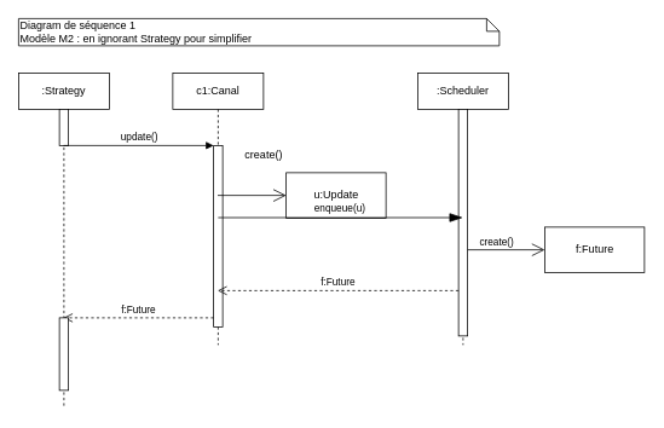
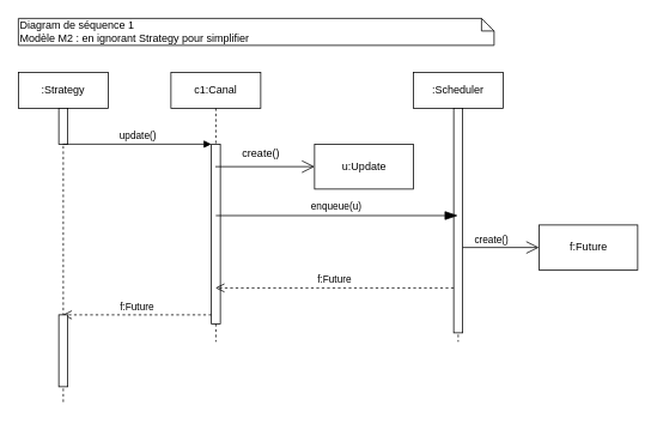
  <mxCell id="0" />
  <mxCell id="1" parent="0" />
  <mxCell id="2" value="Diagram de séquence 1&lt;br&gt;Modèle M2 : en ignorant Strategy pour simplifier" style="shape=note;whiteSpace=wrap;html=1;size=14;verticalAlign=top;align=left;spacingTop=-6;" parent="1" vertex="1"><mxGeometry x="20" y="20" width="530" height="30" as="geometry" /></mxCell>
  <mxCell id="3" value=":Strategy" style="shape=umlLifeline;perimeter=lifelinePerimeter;whiteSpace=wrap;html=1;container=1;collapsible=0;recursiveResize=0;outlineConnect=0;" parent="1" vertex="1"><mxGeometry x="20" y="80" width="100" height="370" as="geometry" /></mxCell>
  <mxCell id="4" value="" style="html=1;points=[];perimeter=orthogonalPerimeter;" parent="3" vertex="1"><mxGeometry x="45" y="40" width="10" height="40" as="geometry" /></mxCell>
  <mxCell id="5" value="c1:Canal" style="shape=umlLifeline;perimeter=lifelinePerimeter;whiteSpace=wrap;html=1;container=1;collapsible=0;recursiveResize=0;outlineConnect=0;" parent="1" vertex="1"><mxGeometry x="190" y="80" width="100" height="300" as="geometry" /></mxCell>
  <mxCell id="6" value="" style="html=1;points=[];perimeter=orthogonalPerimeter;" parent="5" vertex="1"><mxGeometry x="45" y="80" width="10" height="200" as="geometry" /></mxCell>
  <mxCell id="7" value=":Scheduler" style="shape=umlLifeline;perimeter=lifelinePerimeter;whiteSpace=wrap;html=1;container=1;collapsible=0;recursiveResize=0;outlineConnect=0;" parent="1" vertex="1"><mxGeometry x="460" y="80" width="100" height="300" as="geometry" /></mxCell>
  <mxCell id="8" value="" style="html=1;points=[];perimeter=orthogonalPerimeter;" parent="7" vertex="1"><mxGeometry x="45" y="40" width="10" height="250" as="geometry" /></mxCell>
  <mxCell id="9" value="update()" style="html=1;verticalAlign=bottom;endArrow=block;entryX=0;entryY=0;" parent="1" source="3" target="6" edge="1"><mxGeometry relative="1" as="geometry"><mxPoint x="160" y="180" as="sourcePoint" /></mxGeometry></mxCell>
- <mxCell id="10" value="u:Update" style="html=1;" parent="1" vertex="1"><mxGeometry x="315" y="190" width="110" height="50" as="geometry" /></mxCell>
+ <mxCell id="10" value="u:Update" style="html=1;" parent="1" vertex="1"><mxGeometry x="350" y="160" width="110" height="50" as="geometry" /></mxCell>
  <mxCell id="11" value="" style="endArrow=open;endFill=1;endSize=12;html=1;entryX=0;entryY=0.5;entryDx=0;entryDy=0;" parent="1" source="5" target="10" edge="1"><mxGeometry width="160" relative="1" as="geometry"><mxPoint x="260" y="184.5" as="sourcePoint" /><mxPoint x="326.5" y="184.5" as="targetPoint" /></mxGeometry></mxCell>
  <mxCell id="12" value="create()" style="text;html=1;align=center;verticalAlign=middle;resizable=0;points=[];autosize=1;" parent="1" vertex="1"><mxGeometry x="260" y="160" width="60" height="20" as="geometry" /></mxCell>
  <mxCell id="13" value="enqueue(u)" style="endArrow=blockThin;endFill=1;endSize=12;html=1;" parent="1" edge="1"><mxGeometry x="-0.006" y="12" width="160" relative="1" as="geometry"><mxPoint x="240" y="239.5" as="sourcePoint" /><mxPoint x="509.5" y="239.5" as="targetPoint" /><mxPoint y="1" as="offset" /></mxGeometry></mxCell>
  <mxCell id="14" value="f:Future" style="html=1;verticalAlign=bottom;endArrow=open;dashed=1;endSize=8;exitX=0;exitY=0.95;" parent="1" target="5" edge="1"><mxGeometry relative="1" as="geometry"><mxPoint x="410" y="320" as="targetPoint" /><mxPoint x="505" y="320" as="sourcePoint" /></mxGeometry></mxCell>
  <mxCell id="15" value="f:Future" style="html=1;verticalAlign=bottom;endArrow=open;dashed=1;endSize=8;exitX=0;exitY=0.95;" parent="1" source="6" target="3" edge="1"><mxGeometry relative="1" as="geometry"><mxPoint x="140" y="312" as="targetPoint" /></mxGeometry></mxCell>
  <mxCell id="16" value="" style="html=1;points=[];perimeter=orthogonalPerimeter;" parent="1" vertex="1"><mxGeometry x="65" y="350" width="10" height="80" as="geometry" /></mxCell>
  <mxCell id="17" value="f:Future" style="html=1;" parent="1" vertex="1"><mxGeometry x="600" y="250" width="110" height="50" as="geometry" /></mxCell>
  <mxCell id="18" value="" style="endArrow=open;endFill=1;endSize=12;html=1;entryX=0;entryY=0.5;entryDx=0;entryDy=0;" parent="1" source="8" target="17" edge="1"><mxGeometry width="160" relative="1" as="geometry"><mxPoint x="530" y="274.5" as="sourcePoint" /><mxPoint x="640.5" y="274.5" as="targetPoint" /></mxGeometry></mxCell>
  <mxCell id="19" value="create()" style="edgeLabel;html=1;align=center;verticalAlign=middle;resizable=0;points=[];" parent="18" vertex="1" connectable="0"><mxGeometry x="-0.271" y="4" relative="1" as="geometry"><mxPoint y="-6" as="offset" /></mxGeometry></mxCell>
